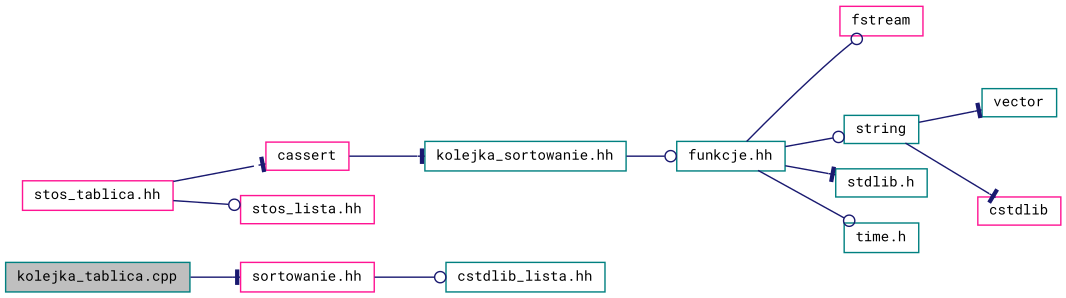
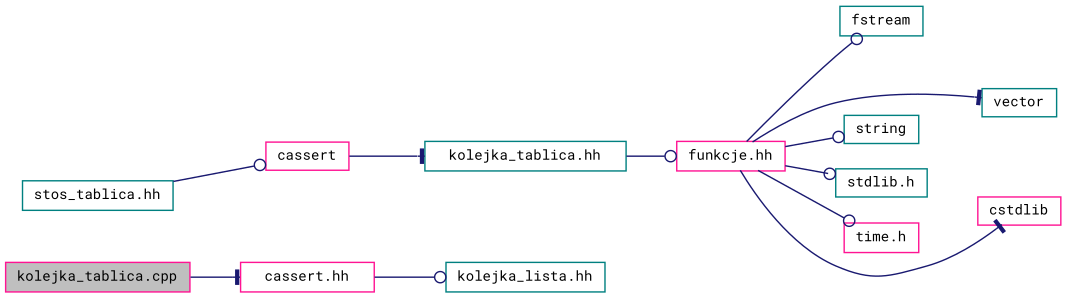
  digraph {
    fontname="Roboto Mono"
    rankdir=LR
    node [color=deeppink fillcolor=white fontname="Roboto Mono" fontsize=10 shape=record style=filled]
    edge [arrowhead=odot color=midnightblue fontname="Roboto Mono" fontsize=10 labelfontname=Helvetica labelfontsize=10 style=solid]
-   n1 [color=teal fillcolor=grey75 fontcolor=black height=0.2 label="kolejka_tablica.cpp" width=0.4]
-   n2 [height=0.2 label="sortowanie.hh" width=0.4]
-   n3 [color=teal height=0.2 label="cstdlib_lista.hh" width=0.4]
-   n4 [height=0.2 label="stos_tablica.hh" width=0.4]
+   n1 [fillcolor=grey75 fontcolor=black height=0.2 label="kolejka_tablica.cpp" width=0.4]
+   n2 [height=0.2 label="cassert.hh" width=0.4]
+   n3 [color=teal height=0.2 label="kolejka_lista.hh" width=0.4]
+   n4 [color=teal height=0.2 label="stos_tablica.hh" width=0.4]
    n5 [height=0.2 label=cassert width=0.4]
-   n6 [height=0.2 label="stos_lista.hh" width=0.4]
-   n7 [color=teal height=0.2 label="kolejka_sortowanie.hh" width=0.4]
-   n8 [color=teal height=0.2 label="funkcje.hh" width=0.4]
-   n9 [height=0.2 label=fstream width=0.4]
+   n7 [color=teal height=0.2 label="kolejka_tablica.hh" width=0.4]
+   n8 [height=0.2 label="funkcje.hh" width=0.4]
+   n9 [color=teal height=0.2 label=fstream width=0.4]
    n10 [color=teal height=0.2 label=vector width=0.4]
    n11 [color=teal height=0.2 label=string width=0.4]
    n12 [color=teal height=0.2 label="stdlib.h" width=0.4]
-   n13 [color=teal height=0.2 label="time.h" width=0.4]
+   n13 [height=0.2 label="time.h" width=0.4]
    n14 [height=0.2 label=cstdlib width=0.4]
    n1 -> n2 [arrowhead=tee]
    n2 -> n3
-   n4 -> n5 [arrowhead=tee]
-   n4 -> n6
+   n4 -> n5
    n5 -> n7 [arrowhead=tee]
    n7 -> n8
    n8 -> n9
-   n11 -> n10 [arrowhead=tee]
+   n8 -> n10 [arrowhead=tee]
    n8 -> n11
-   n8 -> n12 [arrowhead=tee]
+   n8 -> n12
    n8 -> n13
-   n11 -> n14 [arrowhead=tee]
+   n8 -> n14 [arrowhead=tee]
  }
